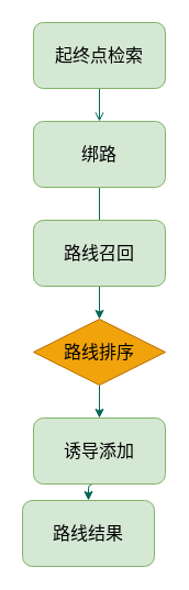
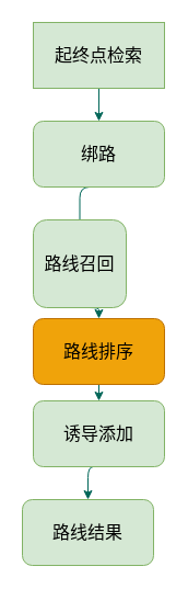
  <mxCell id="0" />
  <mxCell id="1" parent="0" />
- <mxCell id="2" style="edgeStyle=orthogonalEdgeStyle;rounded=1;orthogonalLoop=1;jettySize=auto;html=1;exitX=0.5;exitY=1;exitDx=0;exitDy=0;entryX=0.5;entryY=0;entryDx=0;entryDy=0;fontColor=#5C5C5C;strokeColor=#006658;fillColor=#21C0A5;endArrow=open;" edge="1" parent="1" source="3" target="5"><mxGeometry relative="1" as="geometry" /></mxCell>
- <mxCell id="3" value="起终点检索" style="whiteSpace=wrap;html=1;fillColor=#d5e8d4;strokeColor=#82b366;fontSize=16;rounded=1;" vertex="1" parent="1"><mxGeometry x="30" y="20" width="120" height="60" as="geometry" /></mxCell>
+ <mxCell id="2" style="edgeStyle=orthogonalEdgeStyle;rounded=1;orthogonalLoop=1;jettySize=auto;html=1;exitX=0.5;exitY=1;exitDx=0;exitDy=0;entryX=0.5;entryY=0;entryDx=0;entryDy=0;fontColor=#5C5C5C;strokeColor=#006658;fillColor=#21C0A5;" edge="1" parent="1" source="3" target="5"><mxGeometry relative="1" as="geometry" /></mxCell>
+ <mxCell id="3" value="起终点检索" style="whiteSpace=wrap;html=1;fillColor=#d5e8d4;strokeColor=#82b366;fontSize=16;rounded=0;" vertex="1" parent="1"><mxGeometry x="30" y="20" width="120" height="60" as="geometry" /></mxCell>
  <mxCell id="4" style="edgeStyle=orthogonalEdgeStyle;rounded=1;orthogonalLoop=1;jettySize=auto;html=1;exitX=0.5;exitY=1;exitDx=0;exitDy=0;entryX=0.5;entryY=0;entryDx=0;entryDy=0;fontColor=#5C5C5C;strokeColor=#006658;fillColor=#21C0A5;endArrow=none;" edge="1" parent="1" source="5" target="7"><mxGeometry relative="1" as="geometry" /></mxCell>
  <mxCell id="5" value="绑路" style="whiteSpace=wrap;html=1;fillColor=#d5e8d4;strokeColor=#82b366;fontSize=16;rounded=1;" vertex="1" parent="1"><mxGeometry x="30" y="110" width="120" height="60" as="geometry" /></mxCell>
  <mxCell id="6" style="edgeStyle=orthogonalEdgeStyle;rounded=1;orthogonalLoop=1;jettySize=auto;html=1;exitX=0.5;exitY=1;exitDx=0;exitDy=0;entryX=0.5;entryY=0;entryDx=0;entryDy=0;fontColor=#5C5C5C;strokeColor=#006658;fillColor=#21C0A5;" edge="1" parent="1" source="7" target="9"><mxGeometry relative="1" as="geometry" /></mxCell>
- <mxCell id="7" value="路线召回" style="whiteSpace=wrap;html=1;fillColor=#d5e8d4;strokeColor=#82b366;fontSize=16;rounded=1;" vertex="1" parent="1"><mxGeometry x="30" y="200" width="120" height="60" as="geometry" /></mxCell>
+ <mxCell id="7" value="路线召回" style="whiteSpace=wrap;html=1;fillColor=#d5e8d4;strokeColor=#82b366;fontSize=16;rounded=1;" vertex="1" parent="1"><mxGeometry x="30" y="200" width="85" height="80" as="geometry" /></mxCell>
  <mxCell id="8" style="edgeStyle=orthogonalEdgeStyle;rounded=1;orthogonalLoop=1;jettySize=auto;html=1;exitX=0.5;exitY=1;exitDx=0;exitDy=0;entryX=0.5;entryY=0;entryDx=0;entryDy=0;fontColor=#5C5C5C;strokeColor=#006658;fillColor=#21C0A5;" edge="1" parent="1" source="9" target="11"><mxGeometry relative="1" as="geometry" /></mxCell>
- <mxCell id="9" value="路线排序" style="rhombus;whiteSpace=wrap;html=1;fillColor=#f0a30a;strokeColor=#BD7000;fontSize=16;fontColor=#000000;" vertex="1" parent="1"><mxGeometry x="30" y="290" width="120" height="60" as="geometry" /></mxCell>
+ <mxCell id="9" value="路线排序" style="whiteSpace=wrap;html=1;fillColor=#f0a30a;strokeColor=#BD7000;fontSize=16;rounded=1;fontColor=#000000;" vertex="1" parent="1"><mxGeometry x="30" y="290" width="120" height="60" as="geometry" /></mxCell>
  <mxCell id="10" style="edgeStyle=orthogonalEdgeStyle;rounded=1;orthogonalLoop=1;jettySize=auto;html=1;exitX=0.5;exitY=1;exitDx=0;exitDy=0;entryX=0.5;entryY=0;entryDx=0;entryDy=0;fontColor=#5C5C5C;strokeColor=#006658;fillColor=#21C0A5;" edge="1" parent="1" source="11" target="12"><mxGeometry relative="1" as="geometry" /></mxCell>
- <mxCell id="11" value="诱导添加" style="whiteSpace=wrap;html=1;fillColor=#d5e8d4;strokeColor=#82b366;fontSize=16;rounded=1;" vertex="1" parent="1"><mxGeometry x="30" y="380" width="120" height="60" as="geometry" /></mxCell>
+ <mxCell id="11" value="诱导添加" style="whiteSpace=wrap;html=1;fillColor=#d5e8d4;strokeColor=#82b366;fontSize=16;rounded=1;" vertex="1" parent="1"><mxGeometry x="30" y="365" width="120" height="60" as="geometry" /></mxCell>
  <mxCell id="12" value="路线结果" style="whiteSpace=wrap;html=1;fillColor=#d5e8d4;strokeColor=#82b366;fontSize=16;rounded=1;" vertex="1" parent="1"><mxGeometry x="20" y="455" width="120" height="60" as="geometry" /></mxCell>
